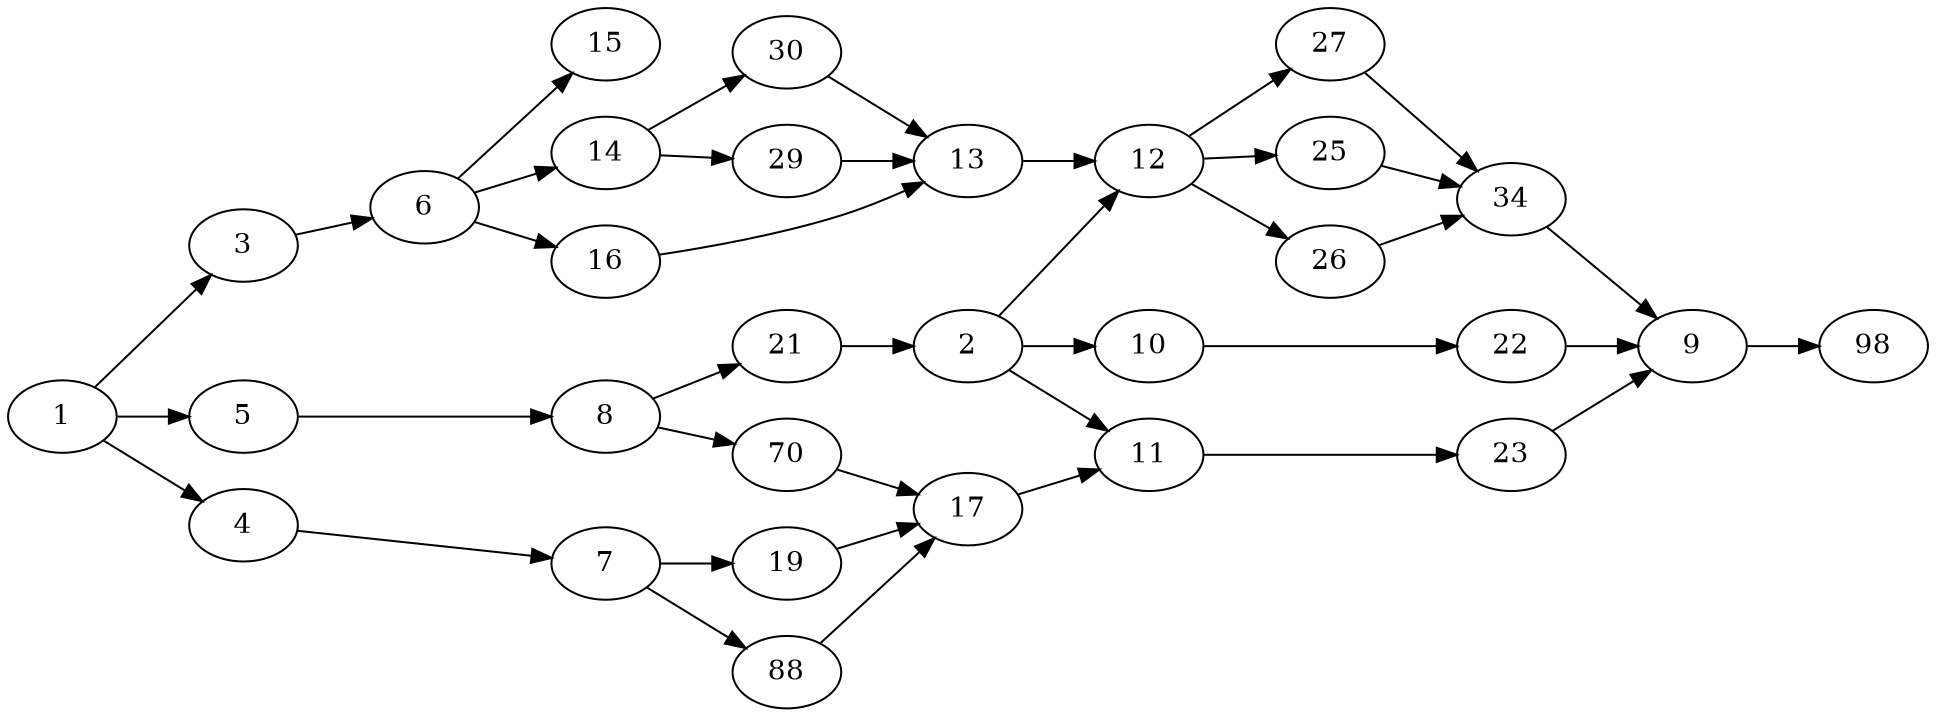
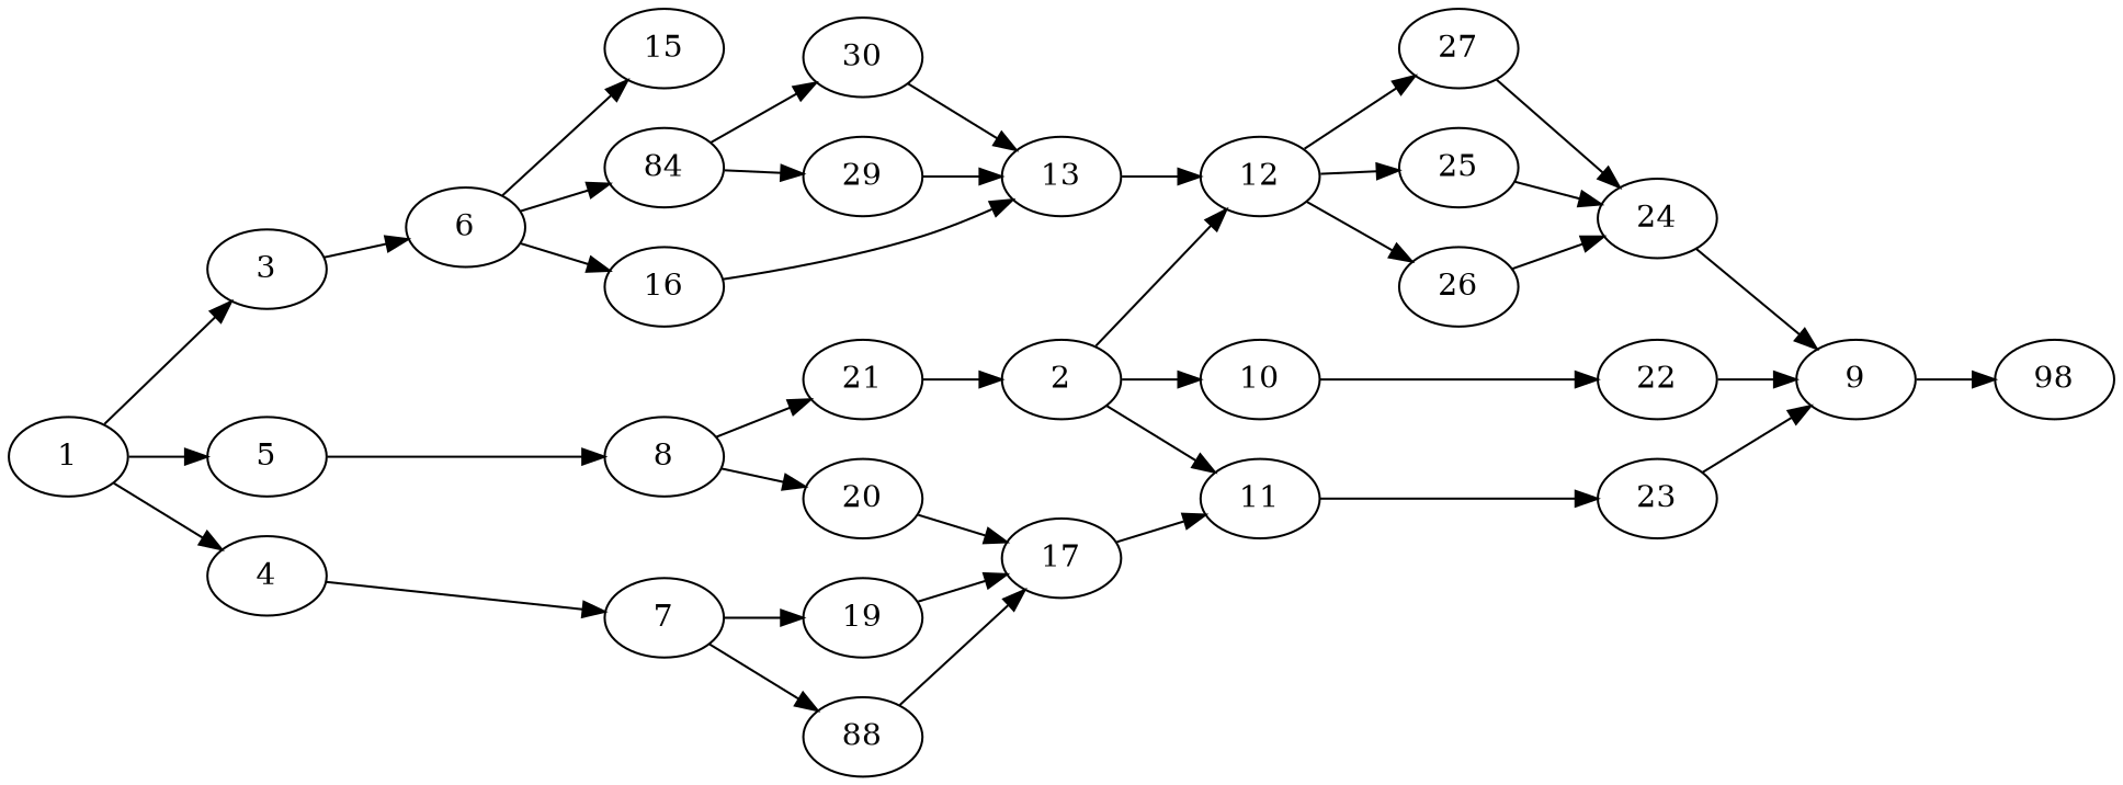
  digraph {
    "Number of processors"=16
    "Total schedule length"=108
    rankdir=LR
    node ["Finish time"=40 Processor=1 "Start time"=21 Weight=5]
    edge [Weight=6]
    1 ["Finish time"=11 "Start time"=0 Weight=11]
    3 ["Finish time"=21 "Start time"=11 Weight=10]
    4 ["Finish time"=26 Processor=3 "Start time"=16 Weight=10]
    5 ["Finish time"=26 Processor=2]
    6 ["Finish time"=35 Weight=14]
    7 ["Finish time"=29 Processor=3 "Start time"=26 Weight=3]
    8 [Processor=15 "Start time"=29 Weight=11]
-   14 ["Finish time"=52 Processor=14 "Start time"=41 Weight=11]
+   14 ["Finish time"=52 Processor=14 "Start time"=41 Weight=11 label=84]
    15 ["Start time"=35]
    16 ["Finish time"=54 Processor=2 "Start time"=46 Weight=8]
    n11 ["Finish time"=39 Processor=3 "Start time"=34 label=88]
    19 [Processor=16 "Start time"=32 Weight=8]
-   20 ["Finish time"=34 Processor=3 "Start time"=29 label=70]
+   20 ["Finish time"=34 Processor=3 "Start time"=29]
    21 ["Finish time"=52 Processor=15 "Start time"=40 Weight=12]
    2 ["Finish time"=68 Processor=14 "Start time"=61 Weight=7]
    10 ["Finish time"=84 "Start time"=73 Weight=11]
    11 ["Finish time"=79 Processor=13 "Start time"=71 Weight=8]
    12 ["Finish time"=76 Processor=14 "Start time"=71]
    22 ["Finish time"=89 "Start time"=84]
    23 ["Finish time"=90 Processor=13 "Start time"=79 Weight=11]
    25 ["Finish time"=92 Processor=2 "Start time"=88 Weight=4]
    26 ["Finish time"=88 Processor=2 "Start time"=84 Weight=4]
    27 ["Finish time"=86 Processor=14 "Start time"=76 Weight=10]
    9 ["Finish time"=103 Processor=2 "Start time"=95 Weight=8]
-   24 ["Finish time"=95 Processor=2 "Start time"=92 Weight=3 label=34]
+   24 ["Finish time"=95 Processor=2 "Start time"=92 Weight=3]
    29 ["Finish time"=57 Processor=14 "Start time"=52]
    30 ["Finish time"=50 "Start time"=40 Weight=10]
    13 ["Finish time"=61 Processor=14 "Start time"=58 Weight=3]
    17 ["Finish time"=56 Processor=3 "Start time"=42 Weight=14]
    n30 ["Finish time"=108 Processor=2 "Start time"=103 label=98]
    1 -> 3 [Weight=5]
    1 -> 4 [Weight=5]
    1 -> 5
    3 -> 6 [Weight=4]
    4 -> 7 [Weight=9]
    5 -> 8 [Weight=3]
    6 -> 14
    6 -> 15 [Weight=10]
    6 -> 16 [Weight=8]
    7 -> n11 [Weight=10]
    7 -> 19 [Weight=3]
    8 -> 20 [Weight=4]
    8 -> 21 [Weight=7]
    14 -> 29 [Weight=2]
    14 -> 30 [Weight=4]
    16 -> 13 [Weight=4]
    n11 -> 17 [Weight=4]
    19 -> 17 [Weight=2]
    20 -> 17 [Weight=7]
    21 -> 2 [Weight=9]
    2 -> 10 [Weight=5]
    2 -> 11 [Weight=3]
    2 -> 12 [Weight=9]
    10 -> 22
    11 -> 23
    12 -> 25 [Weight=9]
    12 -> 26 [Weight=8]
    12 -> 27 [Weight=5]
    22 -> 9
    23 -> 9 [Weight=5]
    25 -> 24 [Weight=9]
    26 -> 24 [Weight=2]
    27 -> 24
    9 -> n30
    24 -> 9 [Weight=8]
    29 -> 13 [Weight=8]
    30 -> 13 [Weight=8]
    13 -> 12 [Weight=7]
    17 -> 11 [Weight=5]
  }
